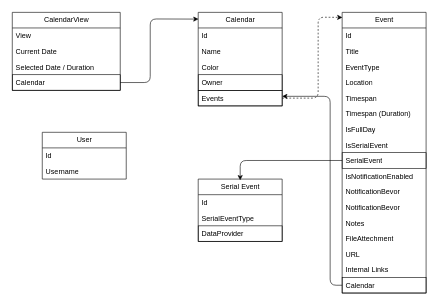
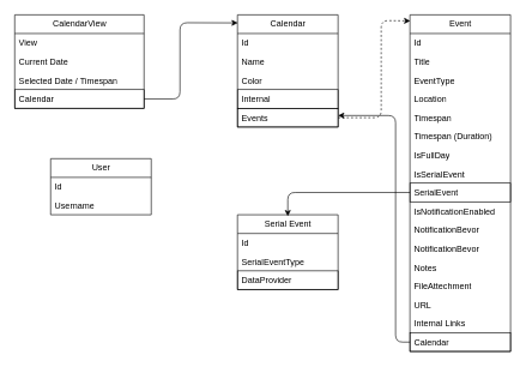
  <mxCell id="0" />
  <mxCell id="1" parent="0" />
  <mxCell id="2" value="CalendarView" style="swimlane;fontStyle=0;childLayout=stackLayout;horizontal=1;startSize=26;fillColor=none;horizontalStack=0;resizeParent=1;resizeParentMax=0;resizeLast=0;collapsible=1;marginBottom=0;html=1;" parent="1" vertex="1"><mxGeometry x="20" y="20" width="180" height="130" as="geometry" /></mxCell>
  <mxCell id="3" value="View" style="text;strokeColor=none;fillColor=none;align=left;verticalAlign=top;spacingLeft=4;spacingRight=4;overflow=hidden;rotatable=0;points=[[0,0.5],[1,0.5]];portConstraint=eastwest;whiteSpace=wrap;html=1;" parent="2" vertex="1"><mxGeometry y="26" width="180" height="26" as="geometry" /></mxCell>
  <mxCell id="4" value="Current Date&lt;br&gt;" style="text;strokeColor=none;fillColor=none;align=left;verticalAlign=top;spacingLeft=4;spacingRight=4;overflow=hidden;rotatable=0;points=[[0,0.5],[1,0.5]];portConstraint=eastwest;whiteSpace=wrap;html=1;" parent="2" vertex="1"><mxGeometry y="52" width="180" height="26" as="geometry" /></mxCell>
- <mxCell id="5" value="Selected Date / Duration" style="text;strokeColor=none;fillColor=none;align=left;verticalAlign=top;spacingLeft=4;spacingRight=4;overflow=hidden;rotatable=0;points=[[0,0.5],[1,0.5]];portConstraint=eastwest;whiteSpace=wrap;html=1;" parent="2" vertex="1"><mxGeometry y="78" width="180" height="26" as="geometry" /></mxCell>
+ <mxCell id="5" value="Selected Date / Timespan" style="text;strokeColor=none;fillColor=none;align=left;verticalAlign=top;spacingLeft=4;spacingRight=4;overflow=hidden;rotatable=0;points=[[0,0.5],[1,0.5]];portConstraint=eastwest;whiteSpace=wrap;html=1;" parent="2" vertex="1"><mxGeometry y="78" width="180" height="26" as="geometry" /></mxCell>
  <mxCell id="6" value="Calendar" style="text;strokeColor=default;fillColor=none;align=left;verticalAlign=top;spacingLeft=4;spacingRight=4;overflow=hidden;rotatable=0;points=[[0,0.5],[1,0.5]];portConstraint=eastwest;whiteSpace=wrap;html=1;" parent="2" vertex="1"><mxGeometry y="104" width="180" height="26" as="geometry" /></mxCell>
  <mxCell id="7" value="Calendar" style="swimlane;fontStyle=0;childLayout=stackLayout;horizontal=1;startSize=26;fillColor=none;horizontalStack=0;resizeParent=1;resizeParentMax=0;resizeLast=0;collapsible=1;marginBottom=0;html=1;" parent="1" vertex="1"><mxGeometry x="330" y="20" width="140" height="156" as="geometry" /></mxCell>
  <mxCell id="8" value="Id" style="text;strokeColor=none;fillColor=none;align=left;verticalAlign=top;spacingLeft=4;spacingRight=4;overflow=hidden;rotatable=0;points=[[0,0.5],[1,0.5]];portConstraint=eastwest;whiteSpace=wrap;html=1;" parent="7" vertex="1"><mxGeometry y="26" width="140" height="26" as="geometry" /></mxCell>
  <mxCell id="9" value="Name" style="text;strokeColor=none;fillColor=none;align=left;verticalAlign=top;spacingLeft=4;spacingRight=4;overflow=hidden;rotatable=0;points=[[0,0.5],[1,0.5]];portConstraint=eastwest;whiteSpace=wrap;html=1;" parent="7" vertex="1"><mxGeometry y="52" width="140" height="26" as="geometry" /></mxCell>
  <mxCell id="10" value="Color" style="text;strokeColor=none;fillColor=none;align=left;verticalAlign=top;spacingLeft=4;spacingRight=4;overflow=hidden;rotatable=0;points=[[0,0.5],[1,0.5]];portConstraint=eastwest;whiteSpace=wrap;html=1;" parent="7" vertex="1"><mxGeometry y="78" width="140" height="26" as="geometry" /></mxCell>
- <mxCell id="11" value="Owner" style="text;strokeColor=default;fillColor=none;align=left;verticalAlign=top;spacingLeft=4;spacingRight=4;overflow=hidden;rotatable=0;points=[[0,0.5],[1,0.5]];portConstraint=eastwest;whiteSpace=wrap;html=1;" parent="7" vertex="1"><mxGeometry y="104" width="140" height="26" as="geometry" /></mxCell>
+ <mxCell id="11" value="Internal" style="text;strokeColor=default;fillColor=none;align=left;verticalAlign=top;spacingLeft=4;spacingRight=4;overflow=hidden;rotatable=0;points=[[0,0.5],[1,0.5]];portConstraint=eastwest;whiteSpace=wrap;html=1;" parent="7" vertex="1"><mxGeometry y="104" width="140" height="26" as="geometry" /></mxCell>
  <mxCell id="12" value="Events" style="text;strokeColor=default;fillColor=none;align=left;verticalAlign=top;spacingLeft=4;spacingRight=4;overflow=hidden;rotatable=0;points=[[0,0.5],[1,0.5]];portConstraint=eastwest;whiteSpace=wrap;html=1;" parent="7" vertex="1"><mxGeometry y="130" width="140" height="26" as="geometry" /></mxCell>
  <mxCell id="13" style="edgeStyle=none;html=1;entryX=0.003;entryY=0.072;entryDx=0;entryDy=0;entryPerimeter=0;exitX=1;exitY=0.5;exitDx=0;exitDy=0;" parent="1" source="6" target="7" edge="1"><mxGeometry relative="1" as="geometry"><mxPoint x="290" y="137" as="targetPoint" /><Array as="points"><mxPoint x="250" y="137" /><mxPoint x="250" y="31" /></Array></mxGeometry></mxCell>
  <mxCell id="14" value="Event" style="swimlane;fontStyle=0;childLayout=stackLayout;horizontal=1;startSize=26;fillColor=none;horizontalStack=0;resizeParent=1;resizeParentMax=0;resizeLast=0;collapsible=1;marginBottom=0;html=1;strokeColor=default;" parent="1" vertex="1"><mxGeometry x="570" y="20" width="140" height="468" as="geometry" /></mxCell>
  <mxCell id="15" value="Id" style="text;strokeColor=none;fillColor=none;align=left;verticalAlign=top;spacingLeft=4;spacingRight=4;overflow=hidden;rotatable=0;points=[[0,0.5],[1,0.5]];portConstraint=eastwest;whiteSpace=wrap;html=1;" parent="14" vertex="1"><mxGeometry y="26" width="140" height="26" as="geometry" /></mxCell>
  <mxCell id="16" value="Title" style="text;strokeColor=none;fillColor=none;align=left;verticalAlign=top;spacingLeft=4;spacingRight=4;overflow=hidden;rotatable=0;points=[[0,0.5],[1,0.5]];portConstraint=eastwest;whiteSpace=wrap;html=1;" parent="14" vertex="1"><mxGeometry y="52" width="140" height="26" as="geometry" /></mxCell>
  <mxCell id="17" value="EventType" style="text;strokeColor=none;fillColor=none;align=left;verticalAlign=top;spacingLeft=4;spacingRight=4;overflow=hidden;rotatable=0;points=[[0,0.5],[1,0.5]];portConstraint=eastwest;whiteSpace=wrap;html=1;" parent="14" vertex="1"><mxGeometry y="78" width="140" height="26" as="geometry" /></mxCell>
  <mxCell id="18" value="Location" style="text;strokeColor=none;fillColor=none;align=left;verticalAlign=top;spacingLeft=4;spacingRight=4;overflow=hidden;rotatable=0;points=[[0,0.5],[1,0.5]];portConstraint=eastwest;whiteSpace=wrap;html=1;" parent="14" vertex="1"><mxGeometry y="104" width="140" height="26" as="geometry" /></mxCell>
  <mxCell id="19" value="Timespan" style="text;strokeColor=none;fillColor=none;align=left;verticalAlign=top;spacingLeft=4;spacingRight=4;overflow=hidden;rotatable=0;points=[[0,0.5],[1,0.5]];portConstraint=eastwest;whiteSpace=wrap;html=1;" parent="14" vertex="1"><mxGeometry y="130" width="140" height="26" as="geometry" /></mxCell>
  <mxCell id="20" value="Timespan (Duration)" style="text;strokeColor=none;fillColor=none;align=left;verticalAlign=top;spacingLeft=4;spacingRight=4;overflow=hidden;rotatable=0;points=[[0,0.5],[1,0.5]];portConstraint=eastwest;whiteSpace=wrap;html=1;" parent="14" vertex="1"><mxGeometry y="156" width="140" height="26" as="geometry" /></mxCell>
  <mxCell id="21" value="IsFullDay" style="text;strokeColor=none;fillColor=none;align=left;verticalAlign=top;spacingLeft=4;spacingRight=4;overflow=hidden;rotatable=0;points=[[0,0.5],[1,0.5]];portConstraint=eastwest;whiteSpace=wrap;html=1;" parent="14" vertex="1"><mxGeometry y="182" width="140" height="26" as="geometry" /></mxCell>
  <mxCell id="22" value="IsSerialEvent" style="text;strokeColor=none;fillColor=none;align=left;verticalAlign=top;spacingLeft=4;spacingRight=4;overflow=hidden;rotatable=0;points=[[0,0.5],[1,0.5]];portConstraint=eastwest;whiteSpace=wrap;html=1;" parent="14" vertex="1"><mxGeometry y="208" width="140" height="26" as="geometry" /></mxCell>
  <mxCell id="23" value="SerialEvent" style="text;strokeColor=default;fillColor=none;align=left;verticalAlign=top;spacingLeft=4;spacingRight=4;overflow=hidden;rotatable=0;points=[[0,0.5],[1,0.5]];portConstraint=eastwest;whiteSpace=wrap;html=1;" parent="14" vertex="1"><mxGeometry y="234" width="140" height="26" as="geometry" /></mxCell>
  <mxCell id="24" value="IsNotificationEnabled" style="text;strokeColor=none;fillColor=none;align=left;verticalAlign=top;spacingLeft=4;spacingRight=4;overflow=hidden;rotatable=0;points=[[0,0.5],[1,0.5]];portConstraint=eastwest;whiteSpace=wrap;html=1;" parent="14" vertex="1"><mxGeometry y="260" width="140" height="26" as="geometry" /></mxCell>
  <mxCell id="25" value="NotificationBevor" style="text;strokeColor=none;fillColor=none;align=left;verticalAlign=top;spacingLeft=4;spacingRight=4;overflow=hidden;rotatable=0;points=[[0,0.5],[1,0.5]];portConstraint=eastwest;whiteSpace=wrap;html=1;" parent="14" vertex="1"><mxGeometry y="286" width="140" height="26" as="geometry" /></mxCell>
  <mxCell id="26" value="NotificationBevor" style="text;strokeColor=none;fillColor=none;align=left;verticalAlign=top;spacingLeft=4;spacingRight=4;overflow=hidden;rotatable=0;points=[[0,0.5],[1,0.5]];portConstraint=eastwest;whiteSpace=wrap;html=1;" parent="14" vertex="1"><mxGeometry y="312" width="140" height="26" as="geometry" /></mxCell>
  <mxCell id="27" value="Notes" style="text;strokeColor=none;fillColor=none;align=left;verticalAlign=top;spacingLeft=4;spacingRight=4;overflow=hidden;rotatable=0;points=[[0,0.5],[1,0.5]];portConstraint=eastwest;whiteSpace=wrap;html=1;" parent="14" vertex="1"><mxGeometry y="338" width="140" height="26" as="geometry" /></mxCell>
  <mxCell id="28" value="FileAttechment" style="text;strokeColor=none;fillColor=none;align=left;verticalAlign=top;spacingLeft=4;spacingRight=4;overflow=hidden;rotatable=0;points=[[0,0.5],[1,0.5]];portConstraint=eastwest;whiteSpace=wrap;html=1;" parent="14" vertex="1"><mxGeometry y="364" width="140" height="26" as="geometry" /></mxCell>
  <mxCell id="29" value="URL" style="text;strokeColor=none;fillColor=none;align=left;verticalAlign=top;spacingLeft=4;spacingRight=4;overflow=hidden;rotatable=0;points=[[0,0.5],[1,0.5]];portConstraint=eastwest;whiteSpace=wrap;html=1;" parent="14" vertex="1"><mxGeometry y="390" width="140" height="26" as="geometry" /></mxCell>
  <mxCell id="30" value="Internal Links" style="text;strokeColor=none;fillColor=none;align=left;verticalAlign=top;spacingLeft=4;spacingRight=4;overflow=hidden;rotatable=0;points=[[0,0.5],[1,0.5]];portConstraint=eastwest;whiteSpace=wrap;html=1;" parent="14" vertex="1"><mxGeometry y="416" width="140" height="26" as="geometry" /></mxCell>
  <mxCell id="31" value="Calendar" style="text;strokeColor=default;fillColor=none;align=left;verticalAlign=top;spacingLeft=4;spacingRight=4;overflow=hidden;rotatable=0;points=[[0,0.5],[1,0.5]];portConstraint=eastwest;whiteSpace=wrap;html=1;" parent="14" vertex="1"><mxGeometry y="442" width="140" height="26" as="geometry" /></mxCell>
  <mxCell id="32" style="edgeStyle=none;html=1;exitX=1;exitY=0.5;exitDx=0;exitDy=0;entryX=0.003;entryY=0.018;entryDx=0;entryDy=0;entryPerimeter=0;dashed=1;" parent="1" source="12" target="14" edge="1"><mxGeometry relative="1" as="geometry"><Array as="points"><mxPoint x="530" y="163" /><mxPoint x="530" y="28" /></Array></mxGeometry></mxCell>
  <mxCell id="33" style="edgeStyle=none;html=1;exitX=0;exitY=0.5;exitDx=0;exitDy=0;" parent="1" source="31" edge="1"><mxGeometry relative="1" as="geometry"><Array as="points"><mxPoint x="550" y="475" /><mxPoint x="550" y="160" /></Array><mxPoint x="470" y="160" as="targetPoint" /></mxGeometry></mxCell>
  <mxCell id="34" value="Serial Event" style="swimlane;fontStyle=0;childLayout=stackLayout;horizontal=1;startSize=26;fillColor=none;horizontalStack=0;resizeParent=1;resizeParentMax=0;resizeLast=0;collapsible=1;marginBottom=0;html=1;strokeColor=default;" parent="1" vertex="1"><mxGeometry x="330" y="298" width="140" height="104" as="geometry" /></mxCell>
  <mxCell id="35" value="Id" style="text;strokeColor=none;fillColor=none;align=left;verticalAlign=top;spacingLeft=4;spacingRight=4;overflow=hidden;rotatable=0;points=[[0,0.5],[1,0.5]];portConstraint=eastwest;whiteSpace=wrap;html=1;" parent="34" vertex="1"><mxGeometry y="26" width="140" height="26" as="geometry" /></mxCell>
  <mxCell id="36" value="SerialEventType" style="text;strokeColor=none;fillColor=none;align=left;verticalAlign=top;spacingLeft=4;spacingRight=4;overflow=hidden;rotatable=0;points=[[0,0.5],[1,0.5]];portConstraint=eastwest;whiteSpace=wrap;html=1;" parent="34" vertex="1"><mxGeometry y="52" width="140" height="26" as="geometry" /></mxCell>
  <mxCell id="37" value="DataProvider" style="text;strokeColor=default;fillColor=none;align=left;verticalAlign=top;spacingLeft=4;spacingRight=4;overflow=hidden;rotatable=0;points=[[0,0.5],[1,0.5]];portConstraint=eastwest;whiteSpace=wrap;html=1;" vertex="1" parent="34"><mxGeometry y="78" width="140" height="26" as="geometry" /></mxCell>
  <mxCell id="38" style="edgeStyle=none;html=1;exitX=0;exitY=0.5;exitDx=0;exitDy=0;" parent="1" source="23" edge="1"><mxGeometry relative="1" as="geometry"><mxPoint x="400" y="300" as="targetPoint" /><Array as="points"><mxPoint x="400" y="267" /></Array></mxGeometry></mxCell>
  <mxCell id="39" value="User" style="swimlane;fontStyle=0;childLayout=stackLayout;horizontal=1;startSize=26;fillColor=none;horizontalStack=0;resizeParent=1;resizeParentMax=0;resizeLast=0;collapsible=1;marginBottom=0;html=1;strokeColor=default;" vertex="1" parent="1"><mxGeometry x="70" y="220" width="140" height="78" as="geometry" /></mxCell>
  <mxCell id="40" value="Id" style="text;strokeColor=none;fillColor=none;align=left;verticalAlign=top;spacingLeft=4;spacingRight=4;overflow=hidden;rotatable=0;points=[[0,0.5],[1,0.5]];portConstraint=eastwest;whiteSpace=wrap;html=1;" vertex="1" parent="39"><mxGeometry y="26" width="140" height="26" as="geometry" /></mxCell>
  <mxCell id="41" value="Username" style="text;strokeColor=none;fillColor=none;align=left;verticalAlign=top;spacingLeft=4;spacingRight=4;overflow=hidden;rotatable=0;points=[[0,0.5],[1,0.5]];portConstraint=eastwest;whiteSpace=wrap;html=1;" vertex="1" parent="39"><mxGeometry y="52" width="140" height="26" as="geometry" /></mxCell>
